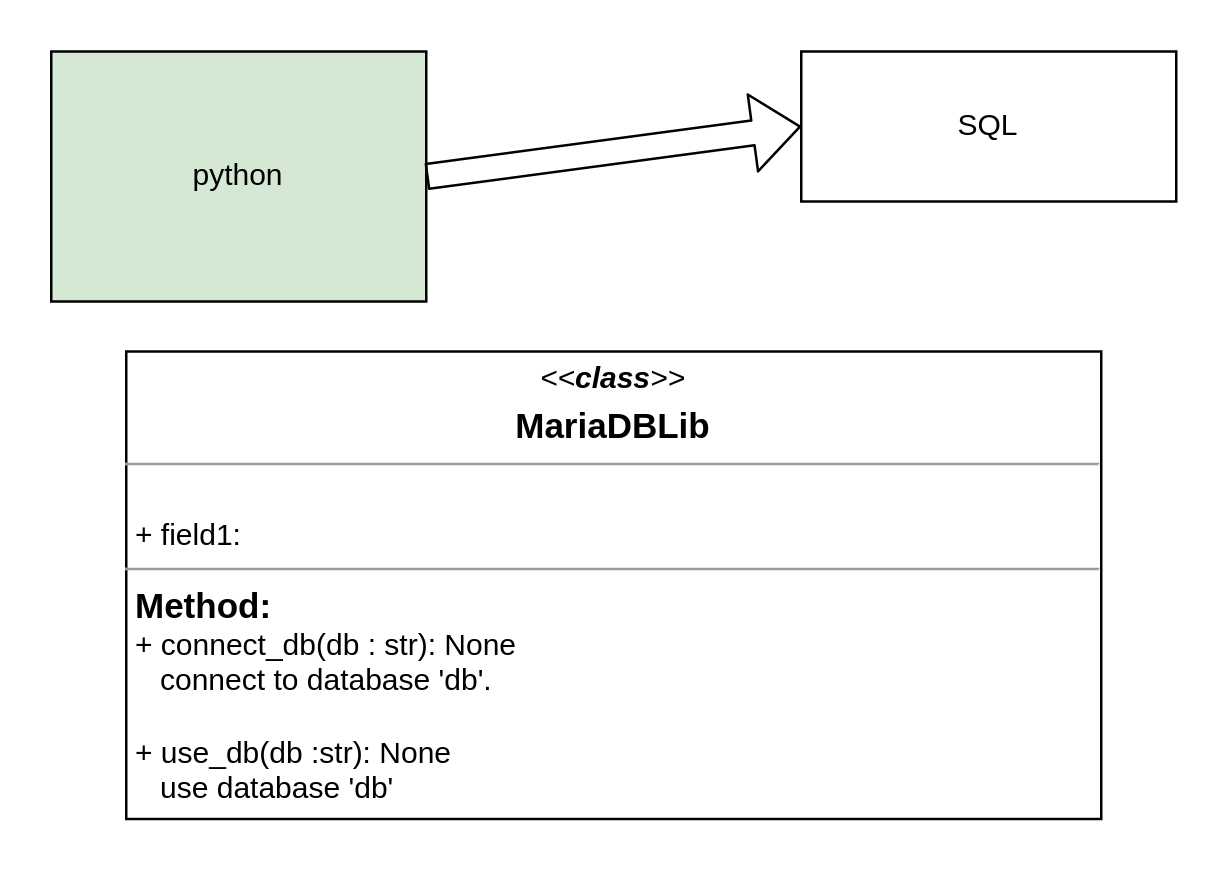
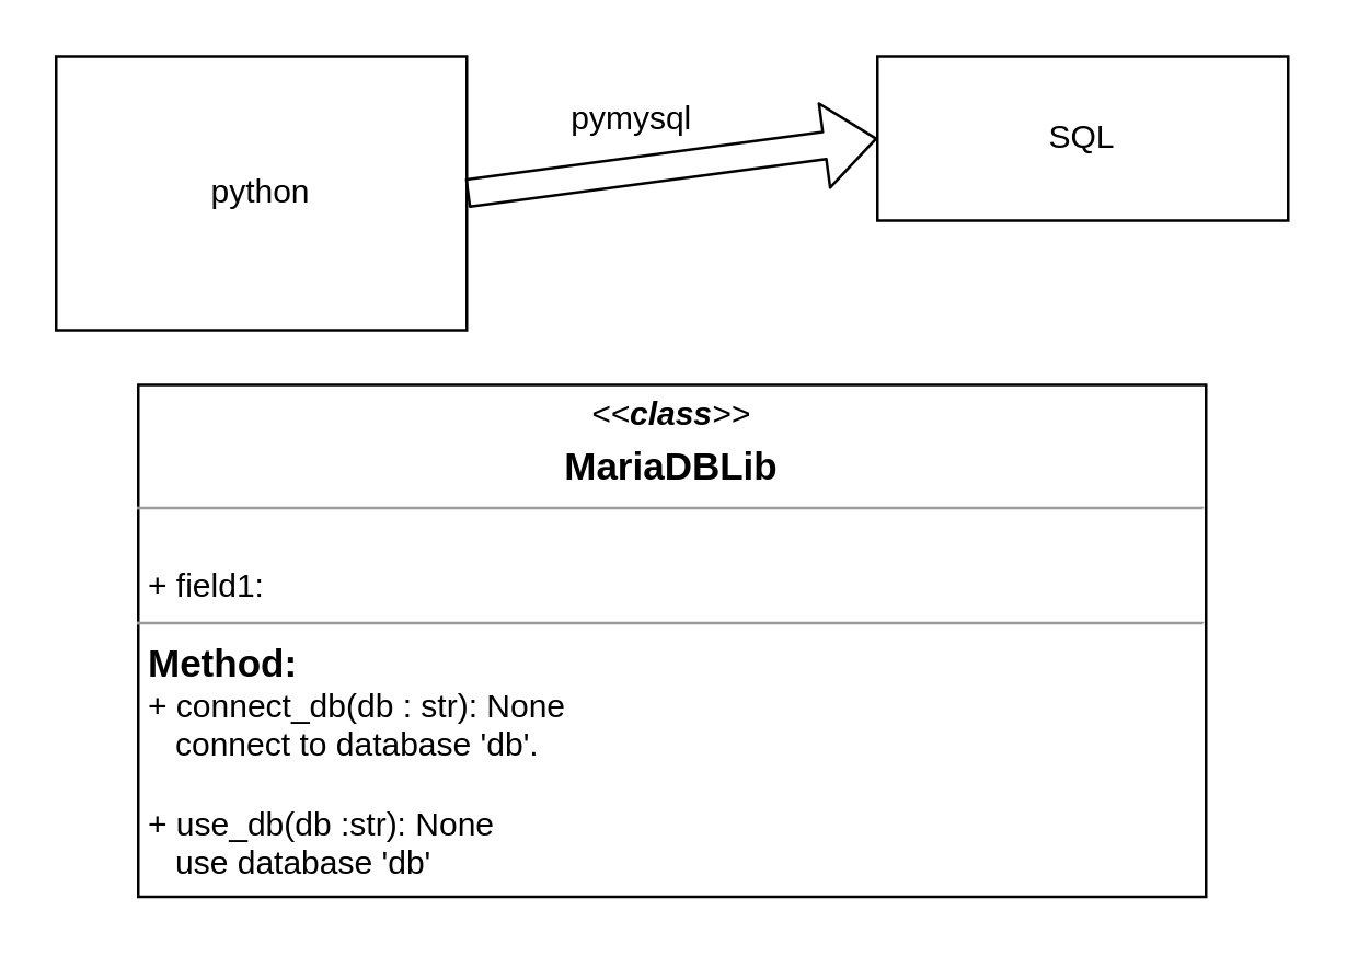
  <mxCell id="0" />
  <mxCell id="1" parent="0" />
  <mxCell id="2" value="SQL" style="rounded=0;whiteSpace=wrap;html=1;" vertex="1" parent="1"><mxGeometry x="320" y="20" width="150" height="60" as="geometry" /></mxCell>
- <mxCell id="3" value="python" style="rounded=0;whiteSpace=wrap;html=1;fillColor=#d5e8d4;" vertex="1" parent="1"><mxGeometry x="20" y="20" width="150" height="100" as="geometry" /></mxCell>
+ <mxCell id="3" value="python" style="rounded=0;whiteSpace=wrap;html=1;" vertex="1" parent="1"><mxGeometry x="20" y="20" width="150" height="100" as="geometry" /></mxCell>
  <mxCell id="4" value="" style="shape=flexArrow;endArrow=classic;html=1;entryX=0;entryY=0.5;entryDx=0;entryDy=0;" edge="1" parent="1" target="2"><mxGeometry width="50" height="50" relative="1" as="geometry"><mxPoint x="170" y="70" as="sourcePoint" /><mxPoint x="300" y="70" as="targetPoint" /></mxGeometry></mxCell>
+ <mxCell id="5" value="pymysql" style="text;html=1;align=center;verticalAlign=middle;resizable=0;points=[];autosize=1;" vertex="1" parent="1"><mxGeometry x="200" y="33" width="60" height="20" as="geometry" /></mxCell>
  <mxCell id="6" value="&lt;p style=&quot;margin: 0px ; margin-top: 4px ; text-align: center&quot;&gt;&lt;i&gt;&amp;lt;&amp;lt;&lt;b&gt;class&lt;/b&gt;&amp;gt;&amp;gt;&lt;/i&gt;&lt;/p&gt;&lt;p style=&quot;margin: 0px ; margin-top: 4px ; text-align: center&quot;&gt;&lt;b&gt;&lt;font style=&quot;font-size: 14px&quot;&gt;MariaDBLib&lt;/font&gt;&lt;/b&gt;&lt;/p&gt;&lt;hr size=&quot;1&quot;&gt;&lt;p style=&quot;margin: 0px ; margin-left: 4px&quot;&gt;&lt;br&gt;&lt;/p&gt;&lt;p style=&quot;margin: 0px ; margin-left: 4px&quot;&gt;+ field1:&amp;nbsp;&lt;br&gt;&lt;/p&gt;&lt;hr size=&quot;1&quot;&gt;&lt;p style=&quot;margin: 0px ; margin-left: 4px&quot;&gt;&lt;font style=&quot;font-size: 14px&quot;&gt;&lt;b&gt;Method:&lt;/b&gt;&lt;/font&gt;&lt;/p&gt;&lt;p style=&quot;margin: 0px ; margin-left: 4px&quot;&gt;+ connect_db(db : str): None&lt;/p&gt;&lt;p style=&quot;margin: 0px ; margin-left: 4px&quot;&gt;&amp;nbsp; &amp;nbsp;connect to database 'db'.&lt;/p&gt;&lt;p style=&quot;margin: 0px ; margin-left: 4px&quot;&gt;&lt;br&gt;&lt;/p&gt;&lt;p style=&quot;margin: 0px ; margin-left: 4px&quot;&gt;+ use_db(db :str): None&lt;/p&gt;&lt;p style=&quot;margin: 0px ; margin-left: 4px&quot;&gt;&amp;nbsp; &amp;nbsp;use database 'db'&lt;/p&gt;&lt;p style=&quot;margin: 0px ; margin-left: 4px&quot;&gt;&lt;br&gt;&lt;/p&gt;&lt;p style=&quot;margin: 0px ; margin-left: 4px&quot;&gt;&lt;br&gt;&lt;/p&gt;" style="verticalAlign=top;align=left;overflow=fill;fontSize=12;fontFamily=Helvetica;html=1;" vertex="1" parent="1"><mxGeometry x="50" y="140" width="390" height="187" as="geometry" /></mxCell>
